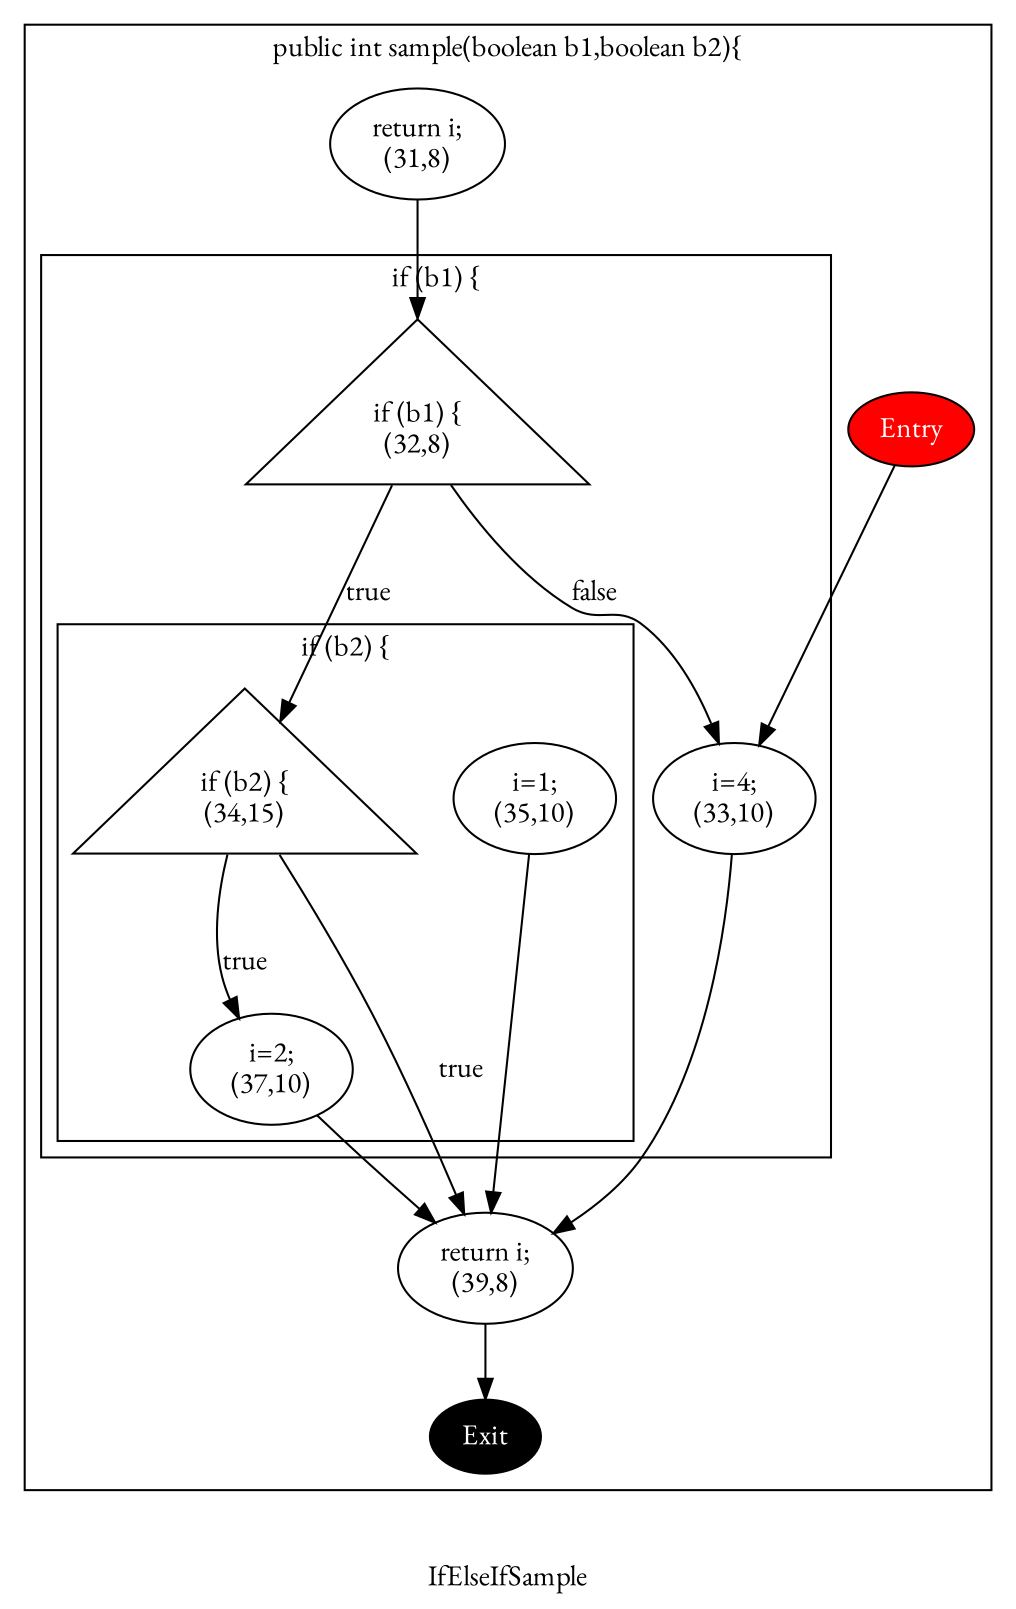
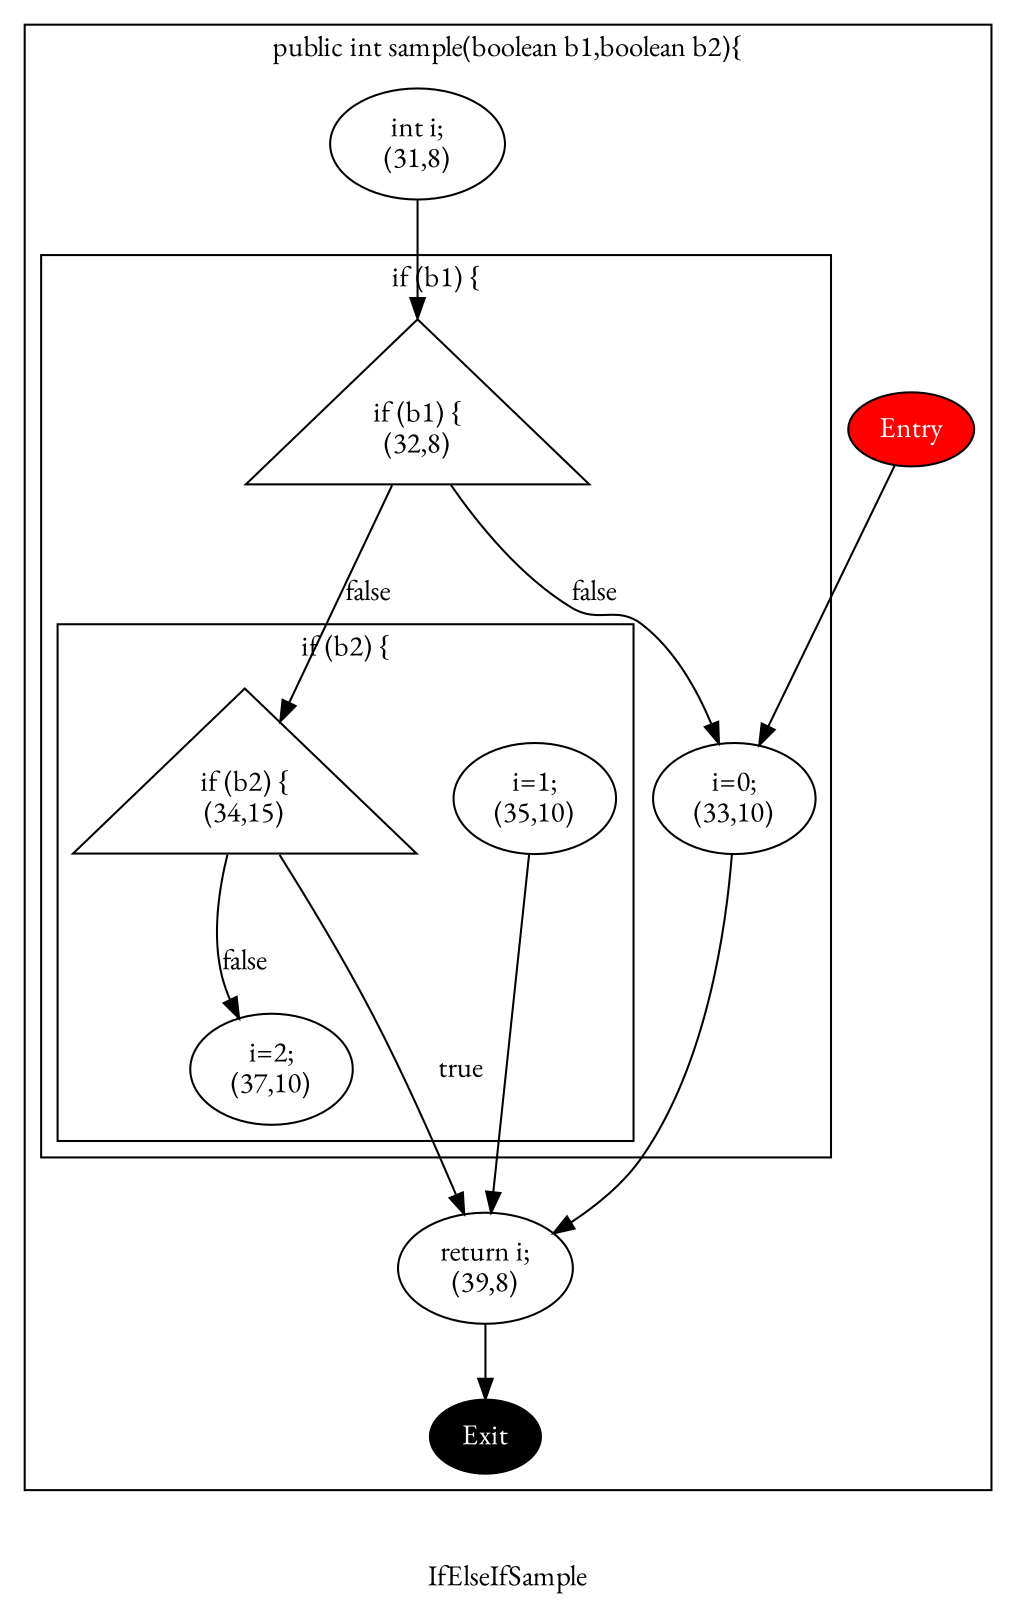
  digraph {
    fontname="EB Garamond"
    label=IfElseIfSample
    node [fontname="EB Garamond"]
    edge [fontname="EB Garamond"]
    n1 [label="if (b2) {\n(34,15)" shape=triangle]
    n2 [label="i=1;\n(35,10)"]
    n3 [label="i=2;\n(37,10)"]
    n4 [label="if (b1) {\n(32,8)" shape=triangle]
-   n5 [label="i=4;\n(33,10)"]
+   n5 [label="i=0;\n(33,10)"]
    Entry [fillcolor=red fontcolor=white style=filled]
-   n7 [label="return i;\n(31,8)"]
+   n7 [label="int i;\n(31,8)"]
    n8 [label="return i;\n(39,8)"]
    Exit [fillcolor=black fontcolor=white style=filled]
    subgraph cluster_1 {
      label="public int sample(boolean b1,boolean b2){"
      Entry
      n7
      n8
      Exit
      subgraph cluster_2 {
        label="if (b1) {"
        n4
        n5
        subgraph cluster_3 {
          label="if (b2) {"
          n1
          n2
          n3
        }
      }
    }
-   n1 -> n3 [label=true]
+   n1 -> n3 [label=false]
    n1 -> n8 [label=true]
    n2 -> n8
-   n3 -> n8
-   n4 -> n1 [label=true]
+   n4 -> n1 [label=false]
    n4 -> n5 [label=false]
    n5 -> n8
    Entry -> n5
    n7 -> n4
    n8 -> Exit
  }
